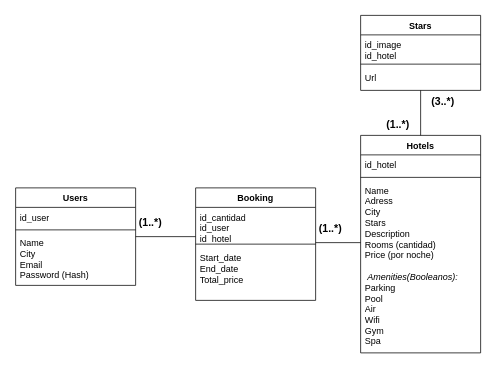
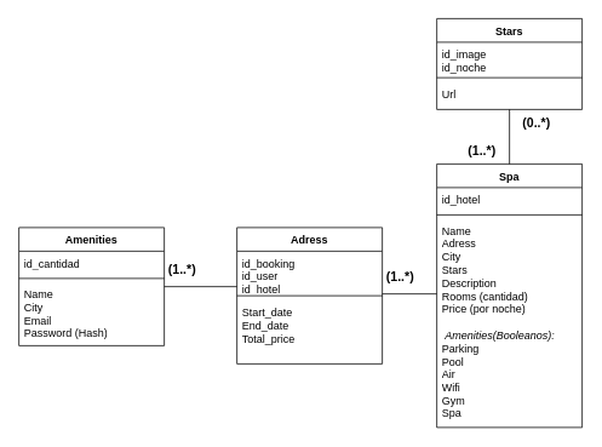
  <mxCell id="0" />
  <mxCell id="1" parent="0" />
- <mxCell id="2" value="Users" style="swimlane;fontStyle=1;align=center;verticalAlign=top;childLayout=stackLayout;horizontal=1;startSize=26;horizontalStack=0;resizeParent=1;resizeParentMax=0;resizeLast=0;collapsible=1;marginBottom=0;whiteSpace=wrap;html=1;" parent="1" vertex="1"><mxGeometry x="20" y="250" width="160" height="130" as="geometry" /></mxCell>
- <mxCell id="3" value="id_user" style="text;strokeColor=none;fillColor=none;align=left;verticalAlign=top;spacingLeft=4;spacingRight=4;overflow=hidden;rotatable=0;points=[[0,0.5],[1,0.5]];portConstraint=eastwest;whiteSpace=wrap;html=1;" parent="2" vertex="1"><mxGeometry y="26" width="160" height="26" as="geometry" /></mxCell>
+ <mxCell id="2" value="Amenities" style="swimlane;fontStyle=1;align=center;verticalAlign=top;childLayout=stackLayout;horizontal=1;startSize=26;horizontalStack=0;resizeParent=1;resizeParentMax=0;resizeLast=0;collapsible=1;marginBottom=0;whiteSpace=wrap;html=1;" parent="1" vertex="1"><mxGeometry x="20" y="250" width="160" height="130" as="geometry" /></mxCell>
+ <mxCell id="3" value="id_cantidad" style="text;strokeColor=none;fillColor=none;align=left;verticalAlign=top;spacingLeft=4;spacingRight=4;overflow=hidden;rotatable=0;points=[[0,0.5],[1,0.5]];portConstraint=eastwest;whiteSpace=wrap;html=1;" parent="2" vertex="1"><mxGeometry y="26" width="160" height="26" as="geometry" /></mxCell>
  <mxCell id="4" value="" style="line;strokeWidth=1;fillColor=none;align=left;verticalAlign=middle;spacingTop=-1;spacingLeft=3;spacingRight=3;rotatable=0;labelPosition=right;points=[];portConstraint=eastwest;strokeColor=inherit;" parent="2" vertex="1"><mxGeometry y="52" width="160" height="8" as="geometry" /></mxCell>
  <mxCell id="5" value="Name&lt;br&gt;City&lt;br&gt;Email&lt;br&gt;Password (Hash)" style="text;strokeColor=none;fillColor=none;align=left;verticalAlign=top;spacingLeft=4;spacingRight=4;overflow=hidden;rotatable=0;points=[[0,0.5],[1,0.5]];portConstraint=eastwest;whiteSpace=wrap;html=1;" parent="2" vertex="1"><mxGeometry y="60" width="160" height="70" as="geometry" /></mxCell>
- <mxCell id="6" value="Hotels" style="swimlane;fontStyle=1;align=center;verticalAlign=top;childLayout=stackLayout;horizontal=1;startSize=26;horizontalStack=0;resizeParent=1;resizeParentMax=0;resizeLast=0;collapsible=1;marginBottom=0;whiteSpace=wrap;html=1;" parent="1" vertex="1"><mxGeometry x="480" y="180" width="160" height="290" as="geometry" /></mxCell>
+ <mxCell id="6" value="Spa" style="swimlane;fontStyle=1;align=center;verticalAlign=top;childLayout=stackLayout;horizontal=1;startSize=26;horizontalStack=0;resizeParent=1;resizeParentMax=0;resizeLast=0;collapsible=1;marginBottom=0;whiteSpace=wrap;html=1;" parent="1" vertex="1"><mxGeometry x="480" y="180" width="160" height="290" as="geometry" /></mxCell>
  <mxCell id="7" value="id_hotel" style="text;strokeColor=none;fillColor=none;align=left;verticalAlign=top;spacingLeft=4;spacingRight=4;overflow=hidden;rotatable=0;points=[[0,0.5],[1,0.5]];portConstraint=eastwest;whiteSpace=wrap;html=1;" parent="6" vertex="1"><mxGeometry y="26" width="160" height="26" as="geometry" /></mxCell>
  <mxCell id="8" value="" style="line;strokeWidth=1;fillColor=none;align=left;verticalAlign=middle;spacingTop=-1;spacingLeft=3;spacingRight=3;rotatable=0;labelPosition=right;points=[];portConstraint=eastwest;strokeColor=inherit;" parent="6" vertex="1"><mxGeometry y="52" width="160" height="8" as="geometry" /></mxCell>
  <mxCell id="9" value="Name&lt;br&gt;Adress&lt;br&gt;City&lt;br&gt;Stars&lt;br&gt;Description&lt;br&gt;Rooms (cantidad)&lt;br&gt;Price (por noche)&lt;br&gt;&lt;br&gt;&lt;span style=&quot;white-space: pre;&quot;&gt; &lt;/span&gt;&lt;i&gt;Amenities(Booleanos):&lt;/i&gt;&lt;br&gt;Parking&lt;br&gt;Pool&lt;br&gt;Air&lt;br&gt;Wifi&lt;br&gt;Gym&lt;br&gt;Spa" style="text;strokeColor=none;fillColor=none;align=left;verticalAlign=top;spacingLeft=4;spacingRight=4;overflow=hidden;rotatable=0;points=[[0,0.5],[1,0.5]];portConstraint=eastwest;whiteSpace=wrap;html=1;" parent="6" vertex="1"><mxGeometry y="60" width="160" height="230" as="geometry" /></mxCell>
- <mxCell id="10" value="Booking" style="swimlane;fontStyle=1;align=center;verticalAlign=top;childLayout=stackLayout;horizontal=1;startSize=26;horizontalStack=0;resizeParent=1;resizeParentMax=0;resizeLast=0;collapsible=1;marginBottom=0;whiteSpace=wrap;html=1;" parent="1" vertex="1"><mxGeometry x="260" y="250" width="160" height="150" as="geometry" /></mxCell>
- <mxCell id="11" value="id_cantidad&lt;br&gt;id_user&lt;br&gt;id_hotel" style="text;strokeColor=none;fillColor=none;align=left;verticalAlign=top;spacingLeft=4;spacingRight=4;overflow=hidden;rotatable=0;points=[[0,0.5],[1,0.5]];portConstraint=eastwest;whiteSpace=wrap;html=1;" parent="10" vertex="1"><mxGeometry y="26" width="160" height="44" as="geometry" /></mxCell>
+ <mxCell id="10" value="Adress" style="swimlane;fontStyle=1;align=center;verticalAlign=top;childLayout=stackLayout;horizontal=1;startSize=26;horizontalStack=0;resizeParent=1;resizeParentMax=0;resizeLast=0;collapsible=1;marginBottom=0;whiteSpace=wrap;html=1;" parent="1" vertex="1"><mxGeometry x="260" y="250" width="160" height="150" as="geometry" /></mxCell>
+ <mxCell id="11" value="id_booking&lt;br&gt;id_user&lt;br&gt;id_hotel" style="text;strokeColor=none;fillColor=none;align=left;verticalAlign=top;spacingLeft=4;spacingRight=4;overflow=hidden;rotatable=0;points=[[0,0.5],[1,0.5]];portConstraint=eastwest;whiteSpace=wrap;html=1;" parent="10" vertex="1"><mxGeometry y="26" width="160" height="44" as="geometry" /></mxCell>
  <mxCell id="12" value="" style="line;strokeWidth=1;fillColor=none;align=left;verticalAlign=middle;spacingTop=-1;spacingLeft=3;spacingRight=3;rotatable=0;labelPosition=right;points=[];portConstraint=eastwest;strokeColor=inherit;" parent="10" vertex="1"><mxGeometry y="70" width="160" height="10" as="geometry" /></mxCell>
  <mxCell id="13" value="Start_date&lt;br&gt;End_date&lt;br&gt;Total_price" style="text;strokeColor=none;fillColor=none;align=left;verticalAlign=top;spacingLeft=4;spacingRight=4;overflow=hidden;rotatable=0;points=[[0,0.5],[1,0.5]];portConstraint=eastwest;whiteSpace=wrap;html=1;" parent="10" vertex="1"><mxGeometry y="80" width="160" height="70" as="geometry" /></mxCell>
  <mxCell id="14" value="" style="line;strokeWidth=1;fillColor=none;align=left;verticalAlign=middle;spacingTop=-1;spacingLeft=3;spacingRight=3;rotatable=0;labelPosition=right;points=[];portConstraint=eastwest;strokeColor=inherit;" parent="1" vertex="1"><mxGeometry x="180" y="311" width="80" height="8" as="geometry" /></mxCell>
  <mxCell id="15" value="&lt;b&gt;&lt;font style=&quot;font-size: 14px;&quot;&gt;(1..*)&lt;/font&gt;&lt;/b&gt;" style="text;html=1;strokeColor=none;fillColor=none;align=center;verticalAlign=middle;whiteSpace=wrap;rounded=0;" parent="1" vertex="1"><mxGeometry x="170" y="281" width="60" height="30" as="geometry" /></mxCell>
  <mxCell id="16" value="&lt;b&gt;&lt;font style=&quot;font-size: 14px;&quot;&gt;(1..*)&lt;/font&gt;&lt;/b&gt;" style="text;html=1;strokeColor=none;fillColor=none;align=center;verticalAlign=middle;whiteSpace=wrap;rounded=0;" parent="1" vertex="1"><mxGeometry x="410" y="289" width="60" height="30" as="geometry" /></mxCell>
  <mxCell id="17" value="" style="line;strokeWidth=1;fillColor=none;align=left;verticalAlign=middle;spacingTop=-1;spacingLeft=3;spacingRight=3;rotatable=0;labelPosition=right;points=[];portConstraint=eastwest;strokeColor=inherit;" parent="1" vertex="1"><mxGeometry x="420" y="319" width="60" height="8" as="geometry" /></mxCell>
  <mxCell id="18" value="Stars" style="swimlane;fontStyle=1;align=center;verticalAlign=top;childLayout=stackLayout;horizontal=1;startSize=26;horizontalStack=0;resizeParent=1;resizeParentMax=0;resizeLast=0;collapsible=1;marginBottom=0;whiteSpace=wrap;html=1;" parent="1" vertex="1"><mxGeometry x="480" y="20" width="160" height="100" as="geometry" /></mxCell>
- <mxCell id="19" value="id_image&lt;br&gt;id_hotel" style="text;strokeColor=none;fillColor=none;align=left;verticalAlign=top;spacingLeft=4;spacingRight=4;overflow=hidden;rotatable=0;points=[[0,0.5],[1,0.5]];portConstraint=eastwest;whiteSpace=wrap;html=1;" parent="18" vertex="1"><mxGeometry y="26" width="160" height="34" as="geometry" /></mxCell>
+ <mxCell id="19" value="id_image&lt;br&gt;id_noche" style="text;strokeColor=none;fillColor=none;align=left;verticalAlign=top;spacingLeft=4;spacingRight=4;overflow=hidden;rotatable=0;points=[[0,0.5],[1,0.5]];portConstraint=eastwest;whiteSpace=wrap;html=1;" parent="18" vertex="1"><mxGeometry y="26" width="160" height="34" as="geometry" /></mxCell>
  <mxCell id="20" value="" style="line;strokeWidth=1;fillColor=none;align=left;verticalAlign=middle;spacingTop=-1;spacingLeft=3;spacingRight=3;rotatable=0;labelPosition=right;points=[];portConstraint=eastwest;strokeColor=inherit;" parent="18" vertex="1"><mxGeometry y="60" width="160" height="10" as="geometry" /></mxCell>
  <mxCell id="21" value="Url" style="text;strokeColor=none;fillColor=none;align=left;verticalAlign=top;spacingLeft=4;spacingRight=4;overflow=hidden;rotatable=0;points=[[0,0.5],[1,0.5]];portConstraint=eastwest;whiteSpace=wrap;html=1;" parent="18" vertex="1"><mxGeometry y="70" width="160" height="30" as="geometry" /></mxCell>
  <mxCell id="22" value="" style="endArrow=none;html=1;rounded=0;" parent="1" source="6" edge="1"><mxGeometry width="50" height="50" relative="1" as="geometry"><mxPoint x="510" y="170" as="sourcePoint" /><mxPoint x="560" y="120" as="targetPoint" /></mxGeometry></mxCell>
  <mxCell id="23" value="&lt;b&gt;&lt;font style=&quot;font-size: 14px;&quot;&gt;(1..*)&lt;/font&gt;&lt;/b&gt;" style="text;html=1;strokeColor=none;fillColor=none;align=center;verticalAlign=middle;whiteSpace=wrap;rounded=0;" parent="1" vertex="1"><mxGeometry x="500" y="150" width="60" height="30" as="geometry" /></mxCell>
- <mxCell id="24" value="&lt;b&gt;&lt;font style=&quot;font-size: 14px;&quot;&gt;(3..*)&lt;/font&gt;&lt;/b&gt;" style="text;html=1;strokeColor=none;fillColor=none;align=center;verticalAlign=middle;whiteSpace=wrap;rounded=0;" parent="1" vertex="1"><mxGeometry x="560" y="120" width="60" height="30" as="geometry" /></mxCell>
+ <mxCell id="24" value="&lt;b&gt;&lt;font style=&quot;font-size: 14px;&quot;&gt;(0..*)&lt;/font&gt;&lt;/b&gt;" style="text;html=1;strokeColor=none;fillColor=none;align=center;verticalAlign=middle;whiteSpace=wrap;rounded=0;" parent="1" vertex="1"><mxGeometry x="560" y="120" width="60" height="30" as="geometry" /></mxCell>
